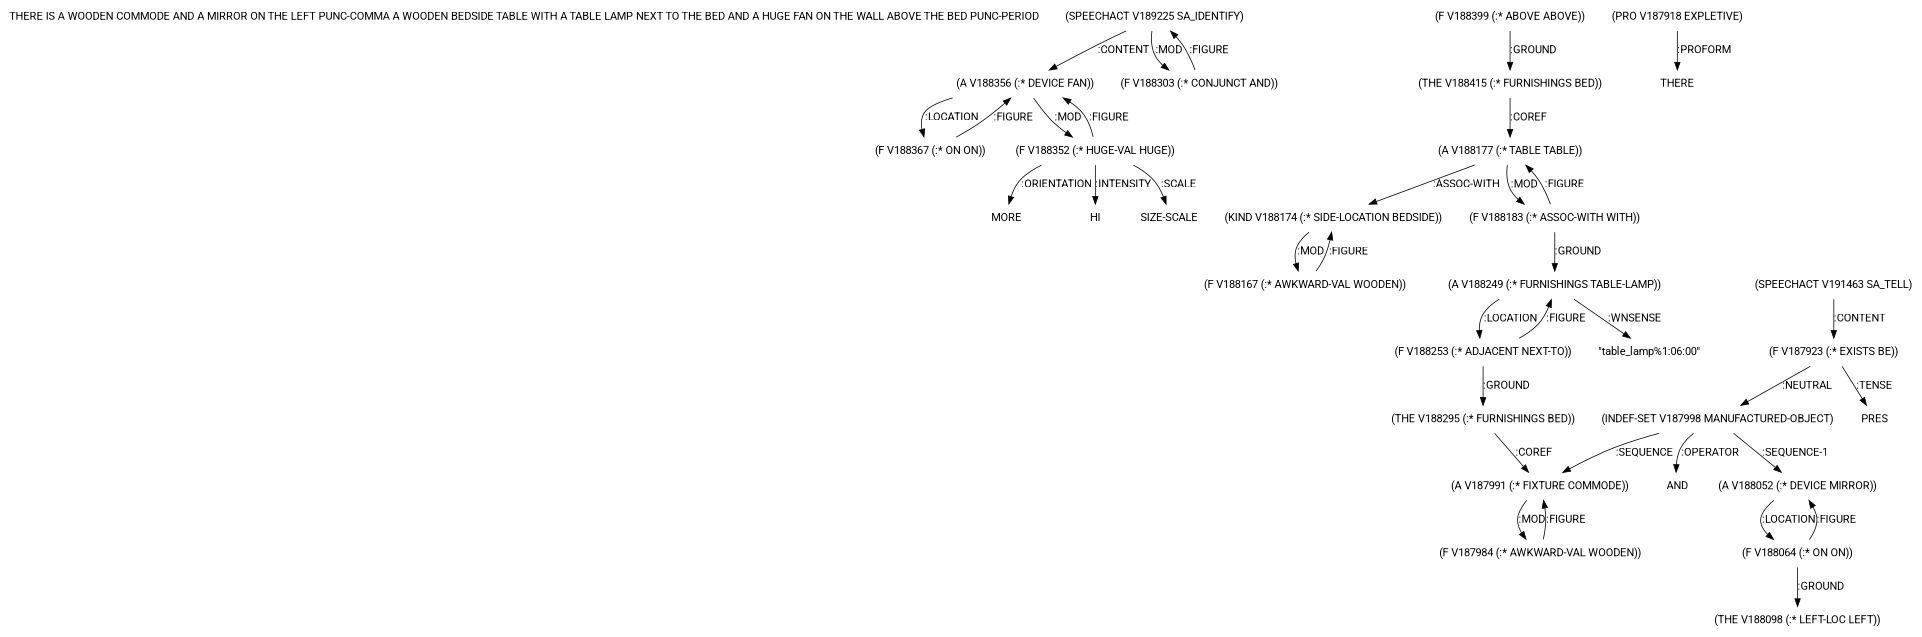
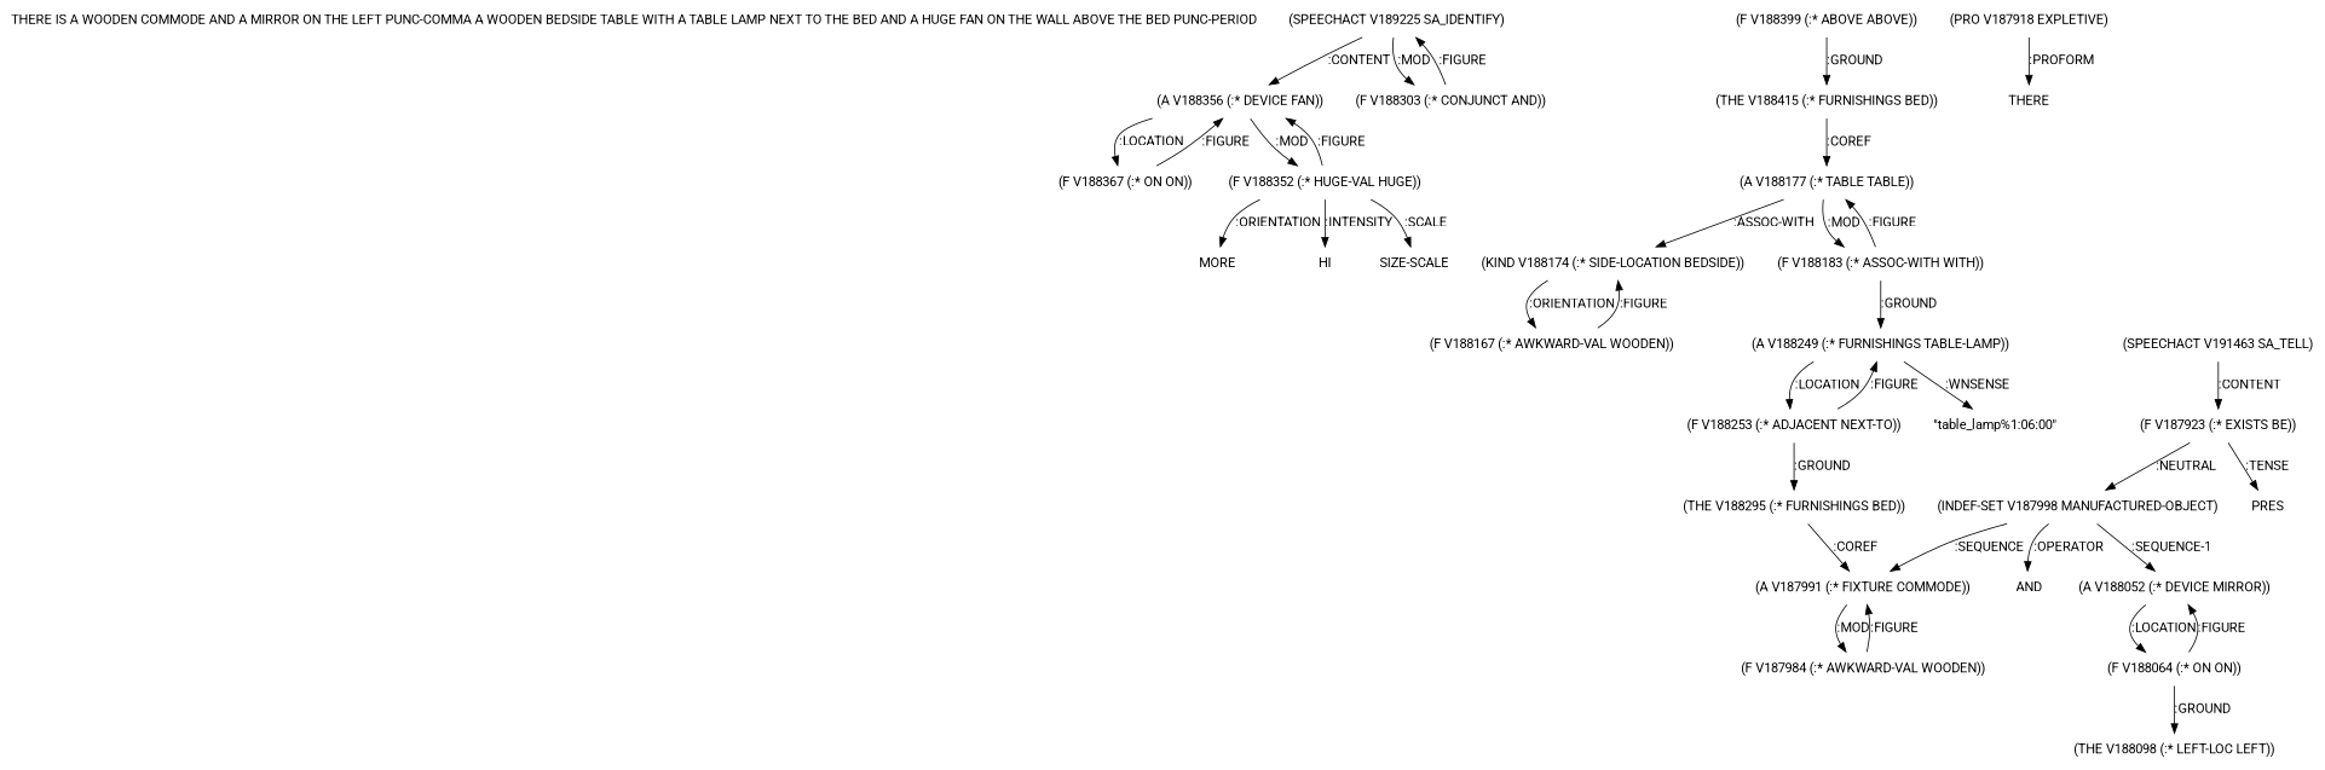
  digraph {
    fontname=Roboto
    node [fontname=Roboto shape=none]
    edge [fontname=Roboto]
    "THERE IS A WOODEN COMMODE AND A MIRROR ON THE LEFT PUNC-COMMA A WOODEN BEDSIDE TABLE WITH A TABLE LAMP NEXT TO THE BED AND A HUGE FAN ON THE WALL ABOVE THE BED PUNC-PERIOD"
    n2 [label="(SPEECHACT V189225 SA_IDENTIFY)"]
    n3 [label="(A V188356 (:* DEVICE FAN))"]
    n4 [label="(F V188303 (:* CONJUNCT AND))"]
    n5 [label="(F V188367 (:* ON ON))"]
    n6 [label="(F V188352 (:* HUGE-VAL HUGE))"]
    n7 [label=MORE]
    n8 [label=HI]
    n9 [label="SIZE-SCALE"]
    n10 [label="(F V188399 (:* ABOVE ABOVE))"]
    n11 [label="(THE V188415 (:* FURNISHINGS BED))"]
    n12 [label="(A V188177 (:* TABLE TABLE))"]
    n13 [label="(KIND V188174 (:* SIDE-LOCATION BEDSIDE))"]
    n14 [label="(F V188183 (:* ASSOC-WITH WITH))"]
    n15 [label="(F V188167 (:* AWKWARD-VAL WOODEN))"]
    n16 [label="(A V188249 (:* FURNISHINGS TABLE-LAMP))"]
    n17 [label="(F V188253 (:* ADJACENT NEXT-TO))"]
    n18 [label="\"table_lamp%1:06:00\""]
    n19 [label="(THE V188295 (:* FURNISHINGS BED))"]
    n20 [label="(A V187991 (:* FIXTURE COMMODE))"]
    n21 [label="(F V187984 (:* AWKWARD-VAL WOODEN))"]
    n22 [label="(SPEECHACT V191463 SA_TELL)"]
    n23 [label="(F V187923 (:* EXISTS BE))"]
    n24 [label="(INDEF-SET V187998 MANUFACTURED-OBJECT)"]
    n25 [label=PRES]
    n26 [label=AND]
    n27 [label="(A V188052 (:* DEVICE MIRROR))"]
    n28 [label="(F V188064 (:* ON ON))"]
    n29 [label="(PRO V187918 EXPLETIVE)"]
    n30 [label=THERE]
    n31 [label="(THE V188098 (:* LEFT-LOC LEFT))"]
    n2 -> n3 [label=":CONTENT"]
    n2 -> n4 [label=":MOD"]
    n3 -> n5 [label=":LOCATION"]
    n3 -> n6 [label=":MOD"]
    n4 -> n2 [label=":FIGURE"]
    n5 -> n3 [label=":FIGURE"]
    n6 -> n3 [label=":FIGURE"]
    n6 -> n7 [label=":ORIENTATION"]
    n6 -> n8 [label=":INTENSITY"]
    n6 -> n9 [label=":SCALE"]
    n10 -> n11 [label=":GROUND"]
    n11 -> n12 [label=":COREF"]
    n12 -> n13 [label=":ASSOC-WITH"]
    n12 -> n14 [label=":MOD"]
-   n13 -> n15 [label=":MOD"]
+   n13 -> n15 [label=":ORIENTATION"]
    n14 -> n12 [label=":FIGURE"]
    n14 -> n16 [label=":GROUND"]
    n15 -> n13 [label=":FIGURE"]
    n16 -> n17 [label=":LOCATION"]
    n16 -> n18 [label=":WNSENSE"]
    n17 -> n16 [label=":FIGURE"]
    n17 -> n19 [label=":GROUND"]
    n19 -> n20 [label=":COREF"]
    n20 -> n21 [label=":MOD"]
    n21 -> n20 [label=":FIGURE"]
    n22 -> n23 [label=":CONTENT"]
    n23 -> n24 [label=":NEUTRAL"]
    n23 -> n25 [label=":TENSE"]
    n24 -> n20 [label=":SEQUENCE"]
    n24 -> n26 [label=":OPERATOR"]
    n24 -> n27 [label=":SEQUENCE-1"]
    n27 -> n28 [label=":LOCATION"]
    n28 -> n27 [label=":FIGURE"]
    n28 -> n31 [label=":GROUND"]
    n29 -> n30 [label=":PROFORM"]
  }
